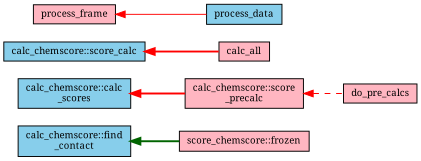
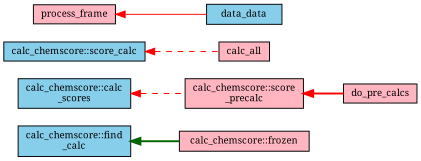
  digraph {
    fontname="Noto Serif"
    rankdir=LR
    node [color=black fillcolor=lightpink fontname="Noto Serif" fontsize=10 shape=record style=filled]
    edge [color=red dir=back fontname="Noto Serif" fontsize=10 labelfontname=Helvetica labelfontsize=10 style=bold]
-   n1 [fillcolor=skyblue fontcolor=black height=0.2 label="calc_chemscore::find\l_contact" width=0.4]
-   n2 [height=0.2 label="score_chemscore::frozen" width=0.4]
+   n1 [fillcolor=skyblue fontcolor=black height=0.2 label="calc_chemscore::find\l_calc" width=0.4]
+   n2 [height=0.2 label="calc_chemscore::frozen" width=0.4]
    n3 [fillcolor=skyblue height=0.2 label="calc_chemscore::calc\l_scores" width=0.4]
    n4 [height=0.2 label="calc_chemscore::score\l_precalc" width=0.4]
    n5 [fillcolor=skyblue height=0.2 label="calc_chemscore::score_calc" width=0.4]
    n6 [height=0.2 label=calc_all width=0.4]
    n7 [height=0.2 label=do_pre_calcs width=0.4]
    n8 [height=0.2 label=process_frame width=0.4]
-   n9 [fillcolor=skyblue height=0.2 label=process_data width=0.4]
+   n9 [fillcolor=skyblue height=0.2 label=data_data width=0.4]
    n1 -> n2 [color=darkgreen]
-   n3 -> n4
-   n4 -> n7 [style=dashed]
-   n5 -> n6
+   n3 -> n4 [style=dashed]
+   n4 -> n7
+   n5 -> n6 [style=dashed]
    n8 -> n9 [style=solid]
  }
